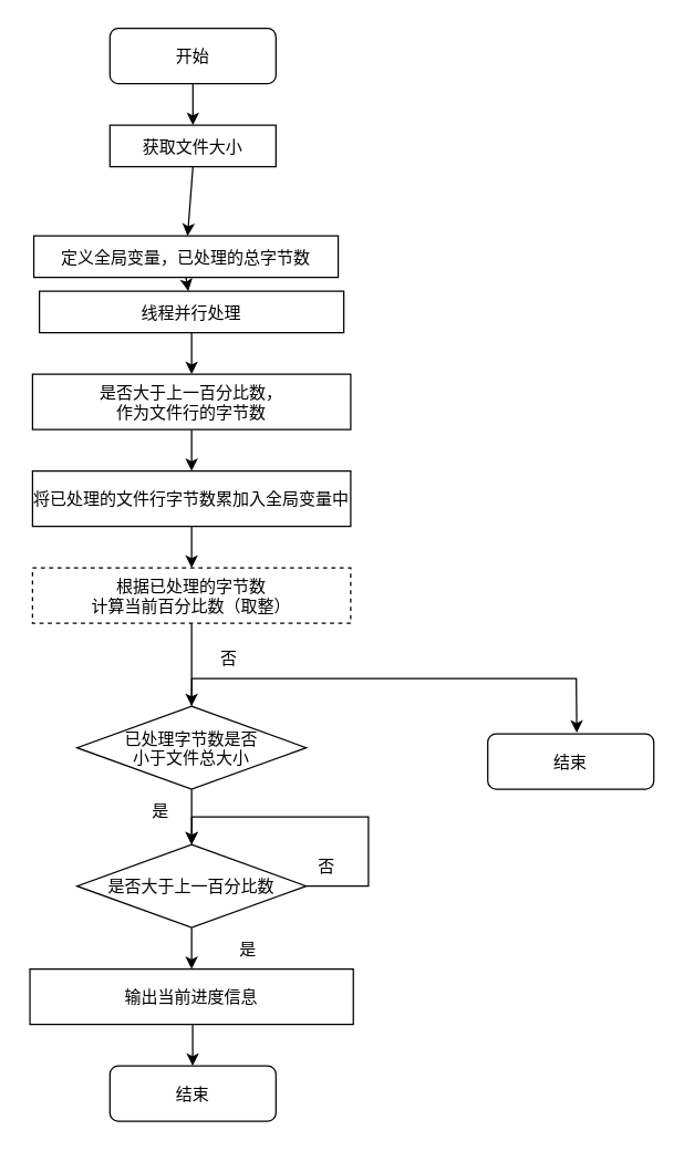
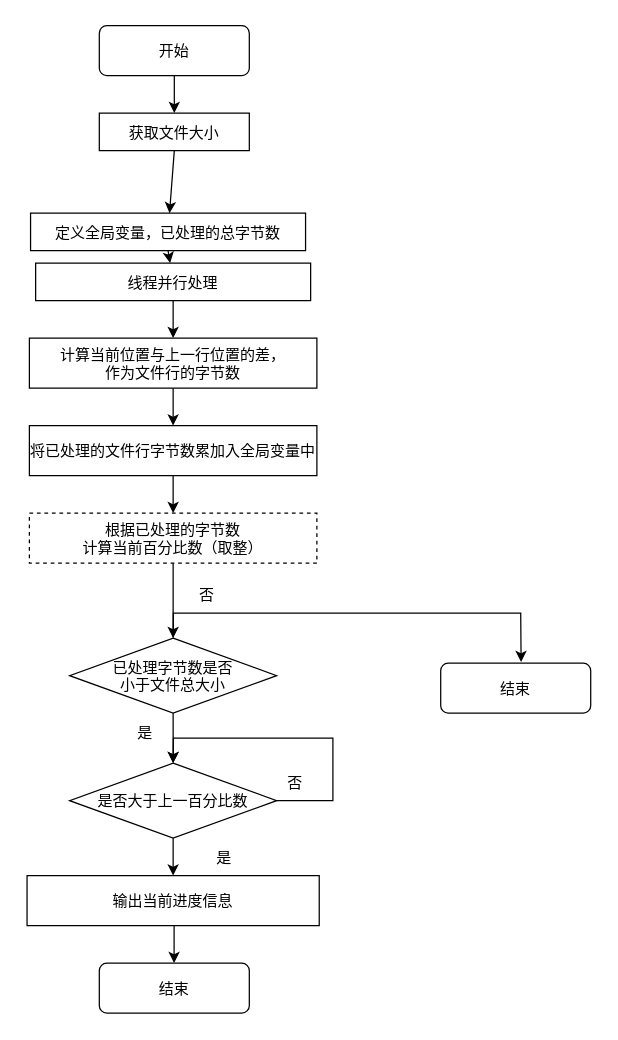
  <mxCell id="0" />
  <mxCell id="1" parent="0" />
  <mxCell id="2" value="输出当前进度信息" style="rounded=0;" parent="1" vertex="1"><mxGeometry x="20.94" y="700" width="233.75" height="40" as="geometry" /></mxCell>
- <mxCell id="3" value="是否大于上一百分比数，&#10;作为文件行的字节数" style="rounded=0;" parent="1" vertex="1"><mxGeometry x="22.81" y="270" width="230" height="40" as="geometry" /></mxCell>
+ <mxCell id="3" value="计算当前位置与上一行位置的差，&#10;作为文件行的字节数" style="rounded=0;" parent="1" vertex="1"><mxGeometry x="22.81" y="270" width="230" height="40" as="geometry" /></mxCell>
  <mxCell id="4" value="" style="endArrow=classic;rounded=0;exitX=0.5;exitY=1;exitDx=0;exitDy=0;" parent="1" edge="1"><mxGeometry width="50" height="50" relative="1" as="geometry"><mxPoint x="138.58" y="740" as="sourcePoint" /><mxPoint x="138.58" y="770" as="targetPoint" /></mxGeometry></mxCell>
  <mxCell id="5" value="开始" style="rounded=1;" parent="1" vertex="1"><mxGeometry x="78.75" y="20" width="120" height="40" as="geometry" /></mxCell>
  <mxCell id="6" value="线程并行处理" style="rounded=0;" parent="1" vertex="1"><mxGeometry x="27.81" y="210" width="220" height="30" as="geometry" /></mxCell>
  <mxCell id="7" value="结束" style="rounded=1;" parent="1" vertex="1"><mxGeometry x="78.75" y="770" width="120" height="40" as="geometry" /></mxCell>
  <mxCell id="8" value="" style="endArrow=classic;rounded=0;exitX=0.5;exitY=1;exitDx=0;exitDy=0;entryX=0.5;entryY=0;entryDx=0;entryDy=0;" parent="1" source="6" target="3" edge="1"><mxGeometry width="50" height="50" relative="1" as="geometry"><mxPoint x="143.75" y="320" as="sourcePoint" /><mxPoint x="138.75" y="270" as="targetPoint" /></mxGeometry></mxCell>
  <mxCell id="9" value="" style="endArrow=classic;rounded=0;exitX=0.5;exitY=1;exitDx=0;exitDy=0;entryX=0.5;entryY=0;entryDx=0;entryDy=0;" parent="1" source="5" target="15" edge="1"><mxGeometry width="50" height="50" relative="1" as="geometry"><mxPoint x="158.75" y="260" as="sourcePoint" /><mxPoint x="158.75" y="290" as="targetPoint" /></mxGeometry></mxCell>
  <mxCell id="10" value="是否大于上一百分比数" style="rhombus;" parent="1" vertex="1"><mxGeometry x="55" y="610" width="165.62" height="60" as="geometry" /></mxCell>
  <mxCell id="11" value="" style="endArrow=classic;rounded=0;exitX=0.5;exitY=1;exitDx=0;exitDy=0;entryX=0.5;entryY=0;entryDx=0;entryDy=0;" parent="1" source="10" target="2" edge="1"><mxGeometry width="50" height="50" relative="1" as="geometry"><mxPoint x="145.62" y="670" as="sourcePoint" /><mxPoint x="145.62" y="700" as="targetPoint" /></mxGeometry></mxCell>
  <mxCell id="12" value="是" style="text;align=center;verticalAlign=middle;resizable=0;points=[];autosize=1;strokeColor=none;fillColor=none;" parent="1" vertex="1"><mxGeometry x="158.75" y="670" width="40" height="30" as="geometry" /></mxCell>
  <mxCell id="13" value="" style="endArrow=classic;rounded=0;entryX=0.5;entryY=0;entryDx=0;entryDy=0;exitX=1;exitY=0.5;exitDx=0;exitDy=0;" parent="1" source="10" target="10" edge="1"><mxGeometry width="50" height="50" relative="1" as="geometry"><mxPoint x="225.62" y="638" as="sourcePoint" /><mxPoint x="225.62" y="580" as="targetPoint" /><Array as="points"><mxPoint x="265.62" y="640" /><mxPoint x="265.62" y="590" /><mxPoint x="138" y="590" /></Array></mxGeometry></mxCell>
  <mxCell id="14" value="否" style="text;align=center;verticalAlign=middle;resizable=0;points=[];autosize=1;strokeColor=none;fillColor=none;" parent="1" vertex="1"><mxGeometry x="215.62" y="610" width="40" height="30" as="geometry" /></mxCell>
  <mxCell id="15" value="获取文件大小" style="rounded=0;" parent="1" vertex="1"><mxGeometry x="78.75" y="90" width="120" height="30" as="geometry" /></mxCell>
  <mxCell id="16" value="定义全局变量，已处理的总字节数" style="rounded=0;" parent="1" vertex="1"><mxGeometry x="23.75" y="170" width="220" height="30" as="geometry" /></mxCell>
  <mxCell id="17" value="根据已处理的字节数&#10;计算当前百分比数（取整）" style="rounded=0;dashed=1;" parent="1" vertex="1"><mxGeometry x="22.81" y="410" width="230" height="40" as="geometry" /></mxCell>
  <mxCell id="18" value="将已处理的文件行字节数累加入全局变量中" style="rounded=0;" parent="1" vertex="1"><mxGeometry x="22.81" y="340" width="230" height="40" as="geometry" /></mxCell>
  <mxCell id="19" value="已处理字节数是否&#10;小于文件总大小" style="rhombus;" parent="1" vertex="1"><mxGeometry x="55" y="510" width="165.62" height="60" as="geometry" /></mxCell>
  <mxCell id="20" value="" style="endArrow=classic;rounded=0;exitX=0.5;exitY=1;exitDx=0;exitDy=0;entryX=0.5;entryY=0;entryDx=0;entryDy=0;" parent="1" source="19" target="10" edge="1"><mxGeometry width="50" height="50" relative="1" as="geometry"><mxPoint x="145.62" y="570" as="sourcePoint" /><mxPoint x="140.87" y="610" as="targetPoint" /></mxGeometry></mxCell>
  <mxCell id="21" value="是" style="text;align=center;verticalAlign=middle;resizable=0;points=[];autosize=1;strokeColor=none;fillColor=none;" parent="1" vertex="1"><mxGeometry x="95.62" y="570" width="40" height="30" as="geometry" /></mxCell>
  <mxCell id="22" value="否" style="text;align=center;verticalAlign=middle;resizable=0;points=[];autosize=1;strokeColor=none;fillColor=none;" parent="1" vertex="1"><mxGeometry x="145" y="460" width="40" height="30" as="geometry" /></mxCell>
  <mxCell id="23" value="结束" style="rounded=1;" parent="1" vertex="1"><mxGeometry x="351.87" y="530" width="120" height="40" as="geometry" /></mxCell>
  <mxCell id="24" value="" style="endArrow=classic;rounded=0;exitX=0.5;exitY=1;exitDx=0;exitDy=0;" parent="1" source="18" target="17" edge="1"><mxGeometry width="50" height="50" relative="1" as="geometry"><mxPoint x="155" y="460" as="sourcePoint" /><mxPoint x="205" y="410" as="targetPoint" /></mxGeometry></mxCell>
  <mxCell id="25" value="" style="endArrow=classic;rounded=0;exitX=0.5;exitY=1;exitDx=0;exitDy=0;entryX=0.5;entryY=0;entryDx=0;entryDy=0;" parent="1" source="17" target="19" edge="1"><mxGeometry width="50" height="50" relative="1" as="geometry"><mxPoint x="155" y="480" as="sourcePoint" /><mxPoint x="205" y="430" as="targetPoint" /></mxGeometry></mxCell>
  <mxCell id="26" value="" style="endArrow=classic;rounded=0;exitX=0.5;exitY=-0.009;exitDx=0;exitDy=0;exitPerimeter=0;entryX=0.536;entryY=-0.021;entryDx=0;entryDy=0;entryPerimeter=0;" parent="1" source="19" target="23" edge="1"><mxGeometry width="50" height="50" relative="1" as="geometry"><mxPoint x="151.87" y="500" as="sourcePoint" /><mxPoint x="271.87" y="530" as="targetPoint" /><Array as="points"><mxPoint x="138" y="490" /><mxPoint x="415.87" y="490" /></Array></mxGeometry></mxCell>
  <mxCell id="27" value="" style="endArrow=classic;rounded=0;exitX=0.5;exitY=1;exitDx=0;exitDy=0;" parent="1" source="15" target="16" edge="1"><mxGeometry width="50" height="50" relative="1" as="geometry"><mxPoint x="215" y="150" as="sourcePoint" /><mxPoint x="265" y="100" as="targetPoint" /></mxGeometry></mxCell>
  <mxCell id="28" value="" style="endArrow=classic;rounded=0;exitX=0.5;exitY=1;exitDx=0;exitDy=0;" parent="1" source="16" target="6" edge="1"><mxGeometry width="50" height="50" relative="1" as="geometry"><mxPoint x="215" y="150" as="sourcePoint" /><mxPoint x="265" y="100" as="targetPoint" /></mxGeometry></mxCell>
  <mxCell id="29" value="" style="endArrow=classic;rounded=0;exitX=0.5;exitY=1;exitDx=0;exitDy=0;entryX=0.5;entryY=0;entryDx=0;entryDy=0;" parent="1" source="3" target="18" edge="1"><mxGeometry width="50" height="50" relative="1" as="geometry"><mxPoint x="215" y="310" as="sourcePoint" /><mxPoint x="265" y="260" as="targetPoint" /></mxGeometry></mxCell>
